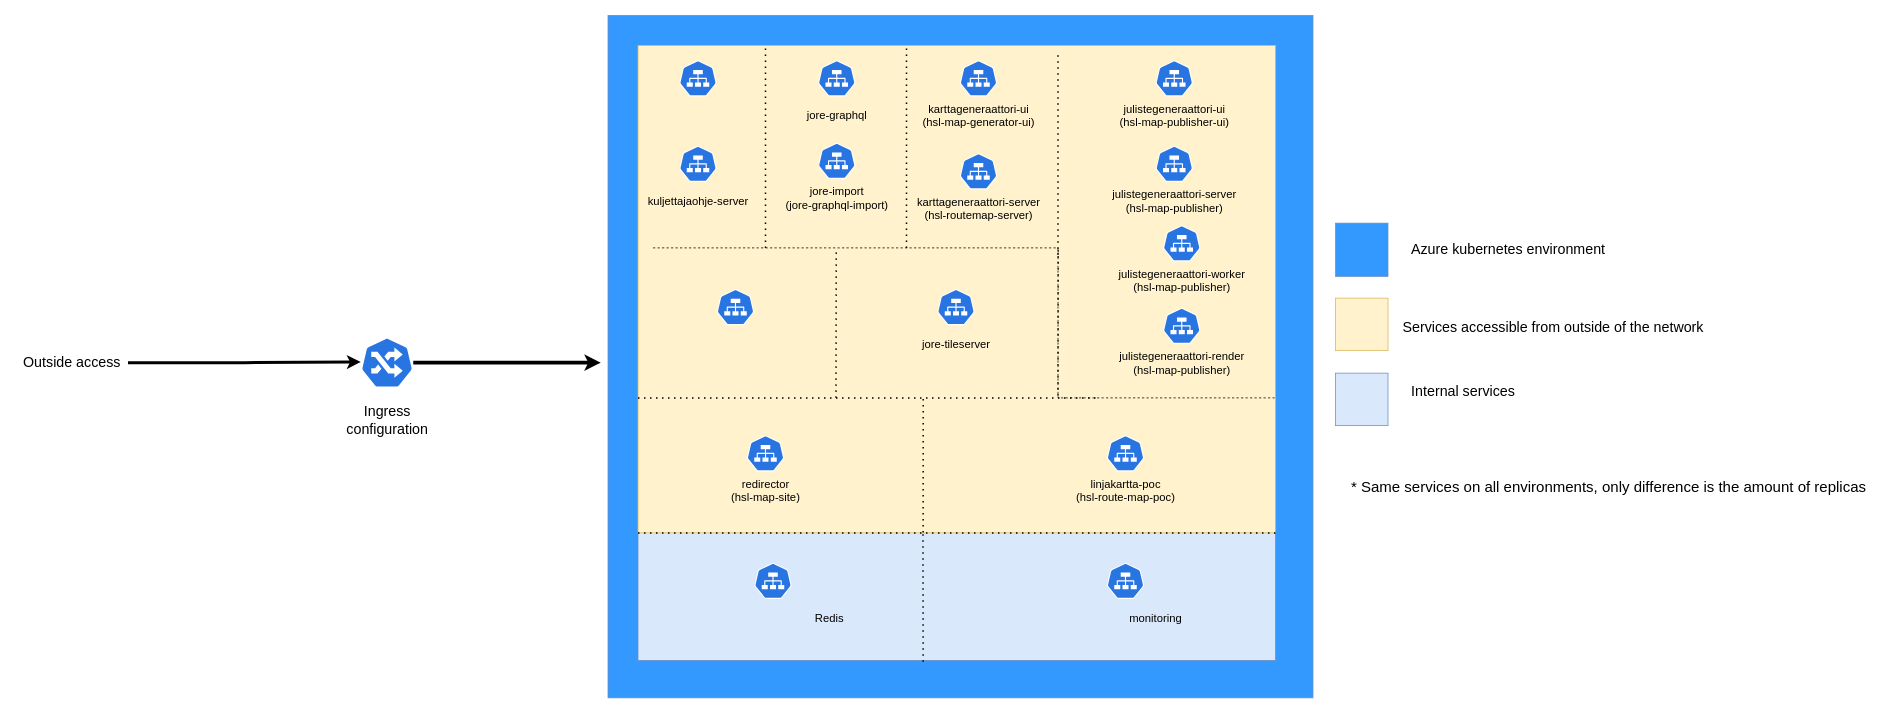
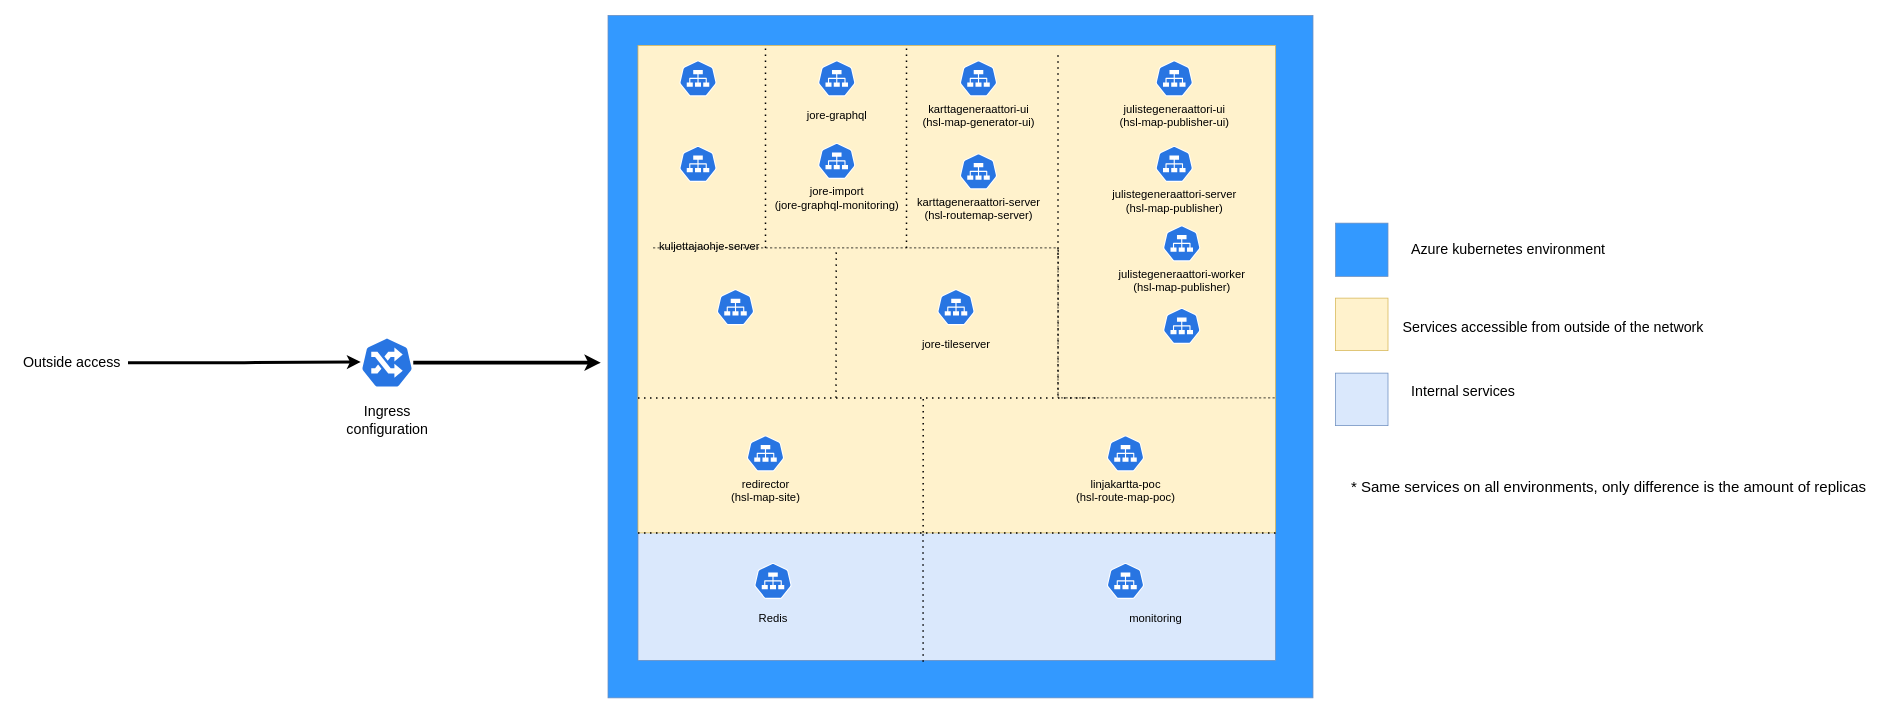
  <mxCell id="0" />
  <mxCell id="1" parent="0" />
  <mxCell id="2" value="" style="whiteSpace=wrap;html=1;perimeterSpacing=6;glass=0;rounded=0;fillColor=#3399FF;strokeColor=#6c8ebf;movable=1;resizable=1;rotatable=1;deletable=1;editable=1;locked=0;connectable=1;" vertex="1" parent="1"><mxGeometry x="810" y="20" width="940" height="910" as="geometry" /></mxCell>
  <mxCell id="3" value="" style="whiteSpace=wrap;html=1;perimeterSpacing=6;glass=0;rounded=0;fillColor=#dae8fc;strokeColor=#6c8ebf;movable=1;resizable=1;rotatable=1;deletable=1;editable=1;locked=0;connectable=1;" vertex="1" parent="1"><mxGeometry x="850" y="60" width="850" height="820" as="geometry" /></mxCell>
  <mxCell id="4" value="" style="whiteSpace=wrap;html=1;perimeterSpacing=6;glass=0;rounded=0;fillColor=#fff2cc;strokeColor=#d6b656;movable=1;resizable=1;rotatable=1;deletable=1;editable=1;locked=0;connectable=1;" vertex="1" parent="1"><mxGeometry x="850" y="60" width="850" height="650" as="geometry" /></mxCell>
  <mxCell id="5" style="edgeStyle=orthogonalEdgeStyle;rounded=0;orthogonalLoop=1;jettySize=auto;html=1;strokeWidth=5;" edge="1" parent="1" source="6"><mxGeometry relative="1" as="geometry"><mxPoint x="800.35" y="483" as="targetPoint" /></mxGeometry></mxCell>
  <mxCell id="6" value="" style="sketch=0;html=1;dashed=0;whitespace=wrap;fillColor=#2875E2;strokeColor=#ffffff;points=[[0.005,0.63,0],[0.1,0.2,0],[0.9,0.2,0],[0.5,0,0],[0.995,0.63,0],[0.72,0.99,0],[0.5,1,0],[0.28,0.99,0]];verticalLabelPosition=bottom;align=center;verticalAlign=top;shape=mxgraph.kubernetes.icon;prIcon=ing" vertex="1" parent="1"><mxGeometry x="480.35" y="448" width="70" height="70" as="geometry" /></mxCell>
  <mxCell id="7" value="&lt;font style=&quot;&quot;&gt;&lt;font style=&quot;font-size: 19px;&quot;&gt;Ingress configuration&lt;/font&gt;&lt;br&gt;&lt;/font&gt;" style="text;html=1;strokeColor=none;fillColor=none;align=center;verticalAlign=middle;whiteSpace=wrap;rounded=0;" vertex="1" parent="1"><mxGeometry x="481.6" y="540" width="67.5" height="40" as="geometry" /></mxCell>
  <mxCell id="8" value="" style="sketch=0;html=1;dashed=0;whitespace=wrap;fillColor=#2875E2;strokeColor=#ffffff;points=[[0.005,0.63,0],[0.1,0.2,0],[0.9,0.2,0],[0.5,0,0],[0.995,0.63,0],[0.72,0.99,0],[0.5,1,0],[0.28,0.99,0]];verticalLabelPosition=bottom;align=center;verticalAlign=top;shape=mxgraph.kubernetes.icon;prIcon=svc" vertex="1" parent="1"><mxGeometry x="1090" y="190" width="50" height="48" as="geometry" /></mxCell>
  <mxCell id="9" value="" style="sketch=0;html=1;dashed=0;whitespace=wrap;fillColor=#2875E2;strokeColor=#ffffff;points=[[0.005,0.63,0],[0.1,0.2,0],[0.9,0.2,0],[0.5,0,0],[0.995,0.63,0],[0.72,0.99,0],[0.5,1,0],[0.28,0.99,0]];verticalLabelPosition=bottom;align=center;verticalAlign=top;shape=mxgraph.kubernetes.icon;prIcon=svc" vertex="1" parent="1"><mxGeometry x="1090" y="80" width="50" height="48" as="geometry" /></mxCell>
  <mxCell id="10" value="" style="sketch=0;html=1;dashed=0;whitespace=wrap;fillColor=#2875E2;strokeColor=#ffffff;points=[[0.005,0.63,0],[0.1,0.2,0],[0.9,0.2,0],[0.5,0,0],[0.995,0.63,0],[0.72,0.99,0],[0.5,1,0],[0.28,0.99,0]];verticalLabelPosition=bottom;align=center;verticalAlign=top;shape=mxgraph.kubernetes.icon;prIcon=svc" vertex="1" parent="1"><mxGeometry x="955" y="385" width="50" height="48" as="geometry" /></mxCell>
  <mxCell id="11" value="" style="sketch=0;html=1;dashed=0;whitespace=wrap;fillColor=#2875E2;strokeColor=#ffffff;points=[[0.005,0.63,0],[0.1,0.2,0],[0.9,0.2,0],[0.5,0,0],[0.995,0.63,0],[0.72,0.99,0],[0.5,1,0],[0.28,0.99,0]];verticalLabelPosition=bottom;align=center;verticalAlign=top;shape=mxgraph.kubernetes.icon;prIcon=svc" vertex="1" parent="1"><mxGeometry x="1475" y="580" width="50" height="48" as="geometry" /></mxCell>
- <mxCell id="12" value="&lt;font style=&quot;font-size: 15px;&quot;&gt;jore-import&lt;br&gt;(jore-graphql-import)&lt;br&gt;&lt;/font&gt;" style="text;html=1;align=center;verticalAlign=middle;resizable=0;points=[];autosize=1;strokeColor=none;fillColor=none;" vertex="1" parent="1"><mxGeometry x="1035" y="238" width="160" height="50" as="geometry" /></mxCell>
+ <mxCell id="12" value="&lt;font style=&quot;font-size: 15px;&quot;&gt;jore-import&lt;br&gt;(jore-graphql-monitoring)&lt;br&gt;&lt;/font&gt;" style="text;html=1;align=center;verticalAlign=middle;resizable=0;points=[];autosize=1;strokeColor=none;fillColor=none;" vertex="1" parent="1"><mxGeometry x="1035" y="238" width="160" height="50" as="geometry" /></mxCell>
  <mxCell id="13" value="&lt;font style=&quot;font-size: 15px;&quot;&gt;jore-graphql&lt;/font&gt;" style="text;html=1;align=center;verticalAlign=middle;resizable=0;points=[];autosize=1;strokeColor=none;fillColor=none;" vertex="1" parent="1"><mxGeometry x="1065" y="138" width="100" height="30" as="geometry" /></mxCell>
  <mxCell id="14" value="&lt;font style=&quot;font-size: 15px;&quot;&gt;linjakartta-poc&lt;br&gt;(hsl-route-map-poc)&lt;br&gt;&lt;/font&gt;" style="text;html=1;align=center;verticalAlign=middle;resizable=0;points=[];autosize=1;strokeColor=none;fillColor=none;" vertex="1" parent="1"><mxGeometry x="1420" y="628" width="160" height="50" as="geometry" /></mxCell>
  <mxCell id="15" value="" style="sketch=0;html=1;dashed=0;whitespace=wrap;fillColor=#2875E2;strokeColor=#ffffff;points=[[0.005,0.63,0],[0.1,0.2,0],[0.9,0.2,0],[0.5,0,0],[0.995,0.63,0],[0.72,0.99,0],[0.5,1,0],[0.28,0.99,0]];verticalLabelPosition=bottom;align=center;verticalAlign=top;shape=mxgraph.kubernetes.icon;prIcon=svc" vertex="1" parent="1"><mxGeometry x="905" y="80" width="50" height="48" as="geometry" /></mxCell>
  <mxCell id="16" value="" style="sketch=0;html=1;dashed=0;whitespace=wrap;fillColor=#2875E2;strokeColor=#ffffff;points=[[0.005,0.63,0],[0.1,0.2,0],[0.9,0.2,0],[0.5,0,0],[0.995,0.63,0],[0.72,0.99,0],[0.5,1,0],[0.28,0.99,0]];verticalLabelPosition=bottom;align=center;verticalAlign=top;shape=mxgraph.kubernetes.icon;prIcon=svc" vertex="1" parent="1"><mxGeometry x="905" y="194" width="50" height="48" as="geometry" /></mxCell>
- <mxCell id="17" value="&lt;font style=&quot;font-size: 15px;&quot;&gt;kuljettajaohje-server&lt;br&gt;&lt;/font&gt;" style="text;html=1;align=center;verticalAlign=middle;resizable=0;points=[];autosize=1;strokeColor=none;fillColor=none;" vertex="1" parent="1"><mxGeometry x="850" y="252" width="160" height="30" as="geometry" /></mxCell>
+ <mxCell id="17" value="&lt;font style=&quot;font-size: 15px;&quot;&gt;kuljettajaohje-server&lt;br&gt;&lt;/font&gt;" style="text;html=1;align=center;verticalAlign=middle;resizable=0;points=[];autosize=1;strokeColor=none;fillColor=none;" vertex="1" parent="1"><mxGeometry x="865" y="312" width="160" height="30" as="geometry" /></mxCell>
  <mxCell id="18" value="" style="sketch=0;html=1;dashed=0;whitespace=wrap;fillColor=#2875E2;strokeColor=#ffffff;points=[[0.005,0.63,0],[0.1,0.2,0],[0.9,0.2,0],[0.5,0,0],[0.995,0.63,0],[0.72,0.99,0],[0.5,1,0],[0.28,0.99,0]];verticalLabelPosition=bottom;align=center;verticalAlign=top;shape=mxgraph.kubernetes.icon;prIcon=svc" vertex="1" parent="1"><mxGeometry x="1279" y="80" width="50" height="48" as="geometry" /></mxCell>
  <mxCell id="19" value="&lt;font style=&quot;font-size: 15px;&quot;&gt;karttageneraattori-ui&lt;br&gt;(hsl-map-generator-ui)&lt;br&gt;&lt;/font&gt;" style="text;html=1;align=center;verticalAlign=middle;resizable=0;points=[];autosize=1;strokeColor=none;fillColor=none;" vertex="1" parent="1"><mxGeometry x="1219" y="128" width="170" height="50" as="geometry" /></mxCell>
  <mxCell id="20" value="" style="sketch=0;html=1;dashed=0;whitespace=wrap;fillColor=#2875E2;strokeColor=#ffffff;points=[[0.005,0.63,0],[0.1,0.2,0],[0.9,0.2,0],[0.5,0,0],[0.995,0.63,0],[0.72,0.99,0],[0.5,1,0],[0.28,0.99,0]];verticalLabelPosition=bottom;align=center;verticalAlign=top;shape=mxgraph.kubernetes.icon;prIcon=svc" vertex="1" parent="1"><mxGeometry x="1279" y="204" width="50" height="48" as="geometry" /></mxCell>
  <mxCell id="21" value="&lt;font style=&quot;font-size: 15px;&quot;&gt;karttageneraattori-server&lt;br&gt;(hsl-routemap-server)&lt;br&gt;&lt;/font&gt;" style="text;html=1;align=center;verticalAlign=middle;resizable=0;points=[];autosize=1;strokeColor=none;fillColor=none;" vertex="1" parent="1"><mxGeometry x="1209" y="252" width="190" height="50" as="geometry" /></mxCell>
  <mxCell id="22" value="" style="sketch=0;html=1;dashed=0;whitespace=wrap;fillColor=#2875E2;strokeColor=#ffffff;points=[[0.005,0.63,0],[0.1,0.2,0],[0.9,0.2,0],[0.5,0,0],[0.995,0.63,0],[0.72,0.99,0],[0.5,1,0],[0.28,0.99,0]];verticalLabelPosition=bottom;align=center;verticalAlign=top;shape=mxgraph.kubernetes.icon;prIcon=svc" vertex="1" parent="1"><mxGeometry x="1540" y="80" width="50" height="48" as="geometry" /></mxCell>
  <mxCell id="23" value="&lt;font style=&quot;font-size: 15px;&quot;&gt;julistegeneraattori-ui&lt;br&gt;(hsl-map-publisher-ui)&lt;br&gt;&lt;/font&gt;" style="text;html=1;align=center;verticalAlign=middle;resizable=0;points=[];autosize=1;strokeColor=none;fillColor=none;" vertex="1" parent="1"><mxGeometry x="1480" y="128" width="170" height="50" as="geometry" /></mxCell>
  <mxCell id="24" value="" style="sketch=0;html=1;dashed=0;whitespace=wrap;fillColor=#2875E2;strokeColor=#ffffff;points=[[0.005,0.63,0],[0.1,0.2,0],[0.9,0.2,0],[0.5,0,0],[0.995,0.63,0],[0.72,0.99,0],[0.5,1,0],[0.28,0.99,0]];verticalLabelPosition=bottom;align=center;verticalAlign=top;shape=mxgraph.kubernetes.icon;prIcon=svc" vertex="1" parent="1"><mxGeometry x="1540" y="194" width="50" height="48" as="geometry" /></mxCell>
  <mxCell id="25" value="&lt;font style=&quot;font-size: 15px;&quot;&gt;julistegeneraattori-server&lt;br&gt;(hsl-map-publisher)&lt;br&gt;&lt;/font&gt;" style="text;html=1;align=center;verticalAlign=middle;resizable=0;points=[];autosize=1;strokeColor=none;fillColor=none;" vertex="1" parent="1"><mxGeometry x="1470" y="242" width="190" height="50" as="geometry" /></mxCell>
  <mxCell id="26" value="" style="sketch=0;html=1;dashed=0;whitespace=wrap;fillColor=#2875E2;strokeColor=#ffffff;points=[[0.005,0.63,0],[0.1,0.2,0],[0.9,0.2,0],[0.5,0,0],[0.995,0.63,0],[0.72,0.99,0],[0.5,1,0],[0.28,0.99,0]];verticalLabelPosition=bottom;align=center;verticalAlign=top;shape=mxgraph.kubernetes.icon;prIcon=svc" vertex="1" parent="1"><mxGeometry x="1550" y="300" width="50" height="48" as="geometry" /></mxCell>
  <mxCell id="27" value="&lt;font style=&quot;font-size: 15px;&quot;&gt;julistegeneraattori-worker&lt;br&gt;(hsl-map-publisher)&lt;br&gt;&lt;/font&gt;" style="text;html=1;align=center;verticalAlign=middle;resizable=0;points=[];autosize=1;strokeColor=none;fillColor=none;" vertex="1" parent="1"><mxGeometry x="1480" y="348" width="190" height="50" as="geometry" /></mxCell>
  <mxCell id="28" value="" style="sketch=0;html=1;dashed=0;whitespace=wrap;fillColor=#2875E2;strokeColor=#ffffff;points=[[0.005,0.63,0],[0.1,0.2,0],[0.9,0.2,0],[0.5,0,0],[0.995,0.63,0],[0.72,0.99,0],[0.5,1,0],[0.28,0.99,0]];verticalLabelPosition=bottom;align=center;verticalAlign=top;shape=mxgraph.kubernetes.icon;prIcon=svc" vertex="1" parent="1"><mxGeometry x="1550" y="410" width="50" height="48" as="geometry" /></mxCell>
- <mxCell id="29" value="&lt;font style=&quot;font-size: 15px;&quot;&gt;julistegeneraattori-render&lt;br&gt;(hsl-map-publisher)&lt;br&gt;&lt;/font&gt;" style="text;html=1;align=center;verticalAlign=middle;resizable=0;points=[];autosize=1;strokeColor=none;fillColor=none;" vertex="1" parent="1"><mxGeometry x="1480" y="458" width="190" height="50" as="geometry" /></mxCell>
  <mxCell id="30" value="" style="sketch=0;html=1;dashed=0;whitespace=wrap;fillColor=#2875E2;strokeColor=#ffffff;points=[[0.005,0.63,0],[0.1,0.2,0],[0.9,0.2,0],[0.5,0,0],[0.995,0.63,0],[0.72,0.99,0],[0.5,1,0],[0.28,0.99,0]];verticalLabelPosition=bottom;align=center;verticalAlign=top;shape=mxgraph.kubernetes.icon;prIcon=svc" vertex="1" parent="1"><mxGeometry x="1249" y="385" width="50" height="48" as="geometry" /></mxCell>
  <mxCell id="31" value="&lt;font style=&quot;font-size: 15px;&quot;&gt;jore-tileserver&lt;br&gt;&lt;/font&gt;" style="text;html=1;align=center;verticalAlign=middle;resizable=0;points=[];autosize=1;strokeColor=none;fillColor=none;" vertex="1" parent="1"><mxGeometry x="1219" y="443" width="110" height="30" as="geometry" /></mxCell>
  <mxCell id="32" style="edgeStyle=orthogonalEdgeStyle;rounded=0;orthogonalLoop=1;jettySize=auto;html=1;entryX=0.005;entryY=0.63;entryDx=0;entryDy=0;entryPerimeter=0;strokeWidth=4;" edge="1" parent="1" source="33"><mxGeometry relative="1" as="geometry"><mxPoint x="480.35" y="482.1" as="targetPoint" /></mxGeometry></mxCell>
  <mxCell id="33" value="&lt;font style=&quot;font-size: 19px;&quot;&gt;Outside access&lt;/font&gt;" style="text;html=1;align=center;verticalAlign=middle;resizable=0;points=[];autosize=1;strokeColor=none;fillColor=none;strokeWidth=3;" vertex="1" parent="1"><mxGeometry x="20" y="463" width="150" height="40" as="geometry" /></mxCell>
  <mxCell id="34" value="" style="sketch=0;html=1;dashed=0;whitespace=wrap;fillColor=#2875E2;strokeColor=#ffffff;points=[[0.005,0.63,0],[0.1,0.2,0],[0.9,0.2,0],[0.5,0,0],[0.995,0.63,0],[0.72,0.99,0],[0.5,1,0],[0.28,0.99,0]];verticalLabelPosition=bottom;align=center;verticalAlign=top;shape=mxgraph.kubernetes.icon;prIcon=svc" vertex="1" parent="1"><mxGeometry x="995" y="580" width="50" height="48" as="geometry" /></mxCell>
  <mxCell id="35" value="&lt;font style=&quot;font-size: 15px;&quot;&gt;redirector&lt;br&gt;(hsl-map-site)&lt;br&gt;&lt;/font&gt;" style="text;html=1;align=center;verticalAlign=middle;resizable=0;points=[];autosize=1;strokeColor=none;fillColor=none;" vertex="1" parent="1"><mxGeometry x="960" y="628" width="120" height="50" as="geometry" /></mxCell>
  <mxCell id="36" value="" style="endArrow=none;dashed=1;html=1;rounded=0;" edge="1" parent="1"><mxGeometry width="50" height="50" relative="1" as="geometry"><mxPoint x="870" y="330" as="sourcePoint" /><mxPoint x="1700" y="530" as="targetPoint" /><Array as="points"><mxPoint x="980" y="330" /><mxPoint x="1410" y="330" /><mxPoint x="1410" y="430" /><mxPoint x="1410" y="530" /></Array></mxGeometry></mxCell>
  <mxCell id="37" value="" style="endArrow=none;dashed=1;html=1;dashPattern=1 3;strokeWidth=2;rounded=0;" edge="1" parent="1"><mxGeometry width="50" height="50" relative="1" as="geometry"><mxPoint x="1020" y="330" as="sourcePoint" /><mxPoint x="1020" y="60" as="targetPoint" /></mxGeometry></mxCell>
  <mxCell id="38" value="" style="endArrow=none;dashed=1;html=1;dashPattern=1 3;strokeWidth=2;rounded=0;" edge="1" parent="1"><mxGeometry width="50" height="50" relative="1" as="geometry"><mxPoint x="1208" y="330" as="sourcePoint" /><mxPoint x="1208" y="60" as="targetPoint" /></mxGeometry></mxCell>
  <mxCell id="39" value="" style="endArrow=none;dashed=1;html=1;dashPattern=1 3;strokeWidth=2;rounded=0;" edge="1" parent="1"><mxGeometry width="50" height="50" relative="1" as="geometry"><mxPoint x="1410" y="339" as="sourcePoint" /><mxPoint x="1410" y="69" as="targetPoint" /></mxGeometry></mxCell>
  <mxCell id="40" value="" style="endArrow=none;dashed=1;html=1;dashPattern=1 3;strokeWidth=2;rounded=0;" edge="1" parent="1"><mxGeometry width="50" height="50" relative="1" as="geometry"><mxPoint x="1114" y="530" as="sourcePoint" /><mxPoint x="1114.29" y="336" as="targetPoint" /></mxGeometry></mxCell>
  <mxCell id="41" value="" style="endArrow=none;dashed=1;html=1;dashPattern=1 3;strokeWidth=2;rounded=0;" edge="1" parent="1"><mxGeometry width="50" height="50" relative="1" as="geometry"><mxPoint x="1410" y="527" as="sourcePoint" /><mxPoint x="1410.29" y="333" as="targetPoint" /></mxGeometry></mxCell>
  <mxCell id="42" value="" style="endArrow=none;dashed=1;html=1;dashPattern=1 3;strokeWidth=2;rounded=0;" edge="1" parent="1"><mxGeometry width="50" height="50" relative="1" as="geometry"><mxPoint x="850" y="530" as="sourcePoint" /><mxPoint x="1460" y="530" as="targetPoint" /></mxGeometry></mxCell>
  <mxCell id="43" value="" style="endArrow=none;dashed=1;html=1;dashPattern=1 3;strokeWidth=2;rounded=0;exitX=0.448;exitY=0.99;exitDx=0;exitDy=0;exitPerimeter=0;" edge="1" parent="1" source="4"><mxGeometry width="50" height="50" relative="1" as="geometry"><mxPoint x="1230" y="700" as="sourcePoint" /><mxPoint x="1230.29" y="527" as="targetPoint" /></mxGeometry></mxCell>
  <mxCell id="44" value="" style="whiteSpace=wrap;html=1;perimeterSpacing=6;glass=0;rounded=0;fillColor=#fff2cc;strokeColor=#d6b656;movable=1;resizable=1;rotatable=1;deletable=1;editable=1;locked=0;connectable=1;" vertex="1" parent="1"><mxGeometry x="1780" y="397" width="70" height="70" as="geometry" /></mxCell>
  <mxCell id="45" value="" style="whiteSpace=wrap;html=1;perimeterSpacing=6;glass=0;rounded=0;fillColor=#dae8fc;strokeColor=#6c8ebf;movable=1;resizable=1;rotatable=1;deletable=1;editable=1;locked=0;connectable=1;" vertex="1" parent="1"><mxGeometry x="1780" y="497" width="70" height="70" as="geometry" /></mxCell>
  <mxCell id="46" value="&lt;font style=&quot;font-size: 19px;&quot;&gt;Services accessible from outside of the network&lt;/font&gt;" style="text;html=1;align=center;verticalAlign=middle;resizable=0;points=[];autosize=1;strokeColor=none;fillColor=none;" vertex="1" parent="1"><mxGeometry x="1860" y="417" width="420" height="40" as="geometry" /></mxCell>
  <mxCell id="47" value="&lt;font style=&quot;font-size: 19px;&quot;&gt;Internal services&lt;/font&gt;" style="text;html=1;align=center;verticalAlign=middle;resizable=0;points=[];autosize=1;strokeColor=none;fillColor=none;" vertex="1" parent="1"><mxGeometry x="1870" y="502" width="160" height="40" as="geometry" /></mxCell>
  <mxCell id="48" value="" style="sketch=0;html=1;dashed=0;whitespace=wrap;fillColor=#2875E2;strokeColor=#ffffff;points=[[0.005,0.63,0],[0.1,0.2,0],[0.9,0.2,0],[0.5,0,0],[0.995,0.63,0],[0.72,0.99,0],[0.5,1,0],[0.28,0.99,0]];verticalLabelPosition=bottom;align=center;verticalAlign=top;shape=mxgraph.kubernetes.icon;prIcon=svc" vertex="1" parent="1"><mxGeometry x="1005" y="750" width="50" height="48" as="geometry" /></mxCell>
- <mxCell id="49" value="&lt;font style=&quot;font-size: 15px;&quot;&gt;Redis&lt;br&gt;&lt;/font&gt;" style="text;html=1;align=center;verticalAlign=middle;resizable=0;points=[];autosize=1;strokeColor=none;fillColor=none;" vertex="1" parent="1"><mxGeometry x="1075" y="808" width="60" height="30" as="geometry" /></mxCell>
+ <mxCell id="49" value="&lt;font style=&quot;font-size: 15px;&quot;&gt;Redis&lt;br&gt;&lt;/font&gt;" style="text;html=1;align=center;verticalAlign=middle;resizable=0;points=[];autosize=1;strokeColor=none;fillColor=none;" vertex="1" parent="1"><mxGeometry x="1000" y="808" width="60" height="30" as="geometry" /></mxCell>
  <mxCell id="50" value="" style="sketch=0;html=1;dashed=0;whitespace=wrap;fillColor=#2875E2;strokeColor=#ffffff;points=[[0.005,0.63,0],[0.1,0.2,0],[0.9,0.2,0],[0.5,0,0],[0.995,0.63,0],[0.72,0.99,0],[0.5,1,0],[0.28,0.99,0]];verticalLabelPosition=bottom;align=center;verticalAlign=top;shape=mxgraph.kubernetes.icon;prIcon=svc" vertex="1" parent="1"><mxGeometry x="1475" y="750" width="50" height="48" as="geometry" /></mxCell>
  <mxCell id="51" value="&lt;font style=&quot;font-size: 15px;&quot;&gt;monitoring&lt;br&gt;&lt;/font&gt;" style="text;html=1;align=center;verticalAlign=middle;resizable=0;points=[];autosize=1;strokeColor=none;fillColor=none;" vertex="1" parent="1"><mxGeometry x="1495" y="808" width="90" height="30" as="geometry" /></mxCell>
  <mxCell id="52" value="" style="endArrow=none;dashed=1;html=1;dashPattern=1 3;strokeWidth=2;rounded=0;exitX=0.448;exitY=0.995;exitDx=0;exitDy=0;exitPerimeter=0;" edge="1" parent="1" source="3"><mxGeometry width="50" height="50" relative="1" as="geometry"><mxPoint x="1230" y="870" as="sourcePoint" /><mxPoint x="1230" y="710" as="targetPoint" /></mxGeometry></mxCell>
  <mxCell id="53" value="" style="endArrow=none;dashed=1;html=1;dashPattern=1 3;strokeWidth=2;rounded=0;" edge="1" parent="1"><mxGeometry width="50" height="50" relative="1" as="geometry"><mxPoint x="850" y="710" as="sourcePoint" /><mxPoint x="1700" y="710" as="targetPoint" /></mxGeometry></mxCell>
  <mxCell id="54" value="" style="whiteSpace=wrap;html=1;perimeterSpacing=6;glass=0;rounded=0;fillColor=#3399FF;strokeColor=#6c8ebf;movable=1;resizable=1;rotatable=1;deletable=1;editable=1;locked=0;connectable=1;" vertex="1" parent="1"><mxGeometry x="1780" y="297" width="70" height="71" as="geometry" /></mxCell>
  <mxCell id="55" value="&lt;font style=&quot;font-size: 19px;&quot;&gt;Azure kubernetes environment&lt;/font&gt;" style="text;html=1;align=center;verticalAlign=middle;resizable=0;points=[];autosize=1;strokeColor=none;fillColor=none;" vertex="1" parent="1"><mxGeometry x="1870" y="312.5" width="280" height="40" as="geometry" /></mxCell>
  <mxCell id="56" value="&lt;font style=&quot;font-size: 20px;&quot;&gt;* Same services on all environments, only difference is the amount of replicas&lt;/font&gt;" style="text;html=1;align=center;verticalAlign=middle;resizable=0;points=[];autosize=1;strokeColor=none;fillColor=none;" vertex="1" parent="1"><mxGeometry x="1789" y="628" width="710" height="40" as="geometry" /></mxCell>
